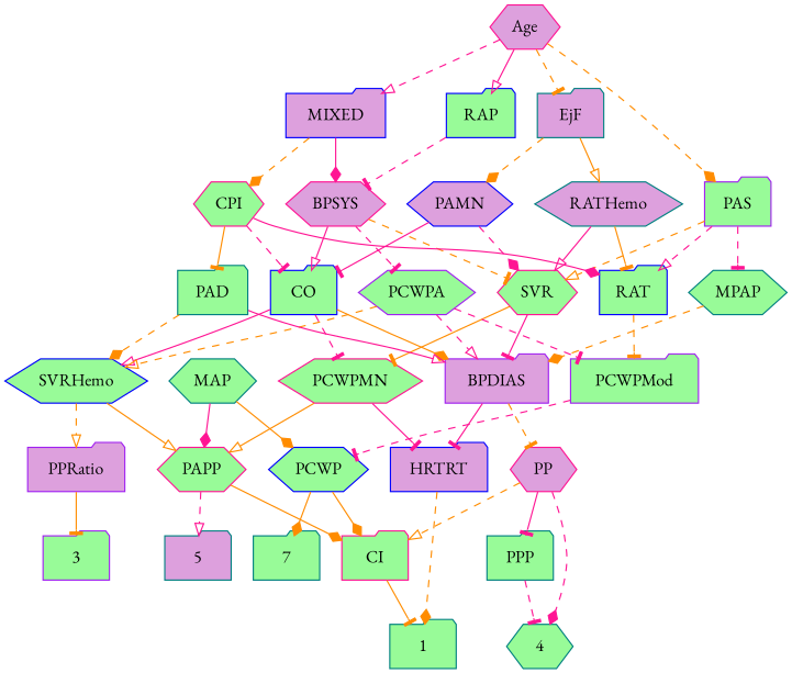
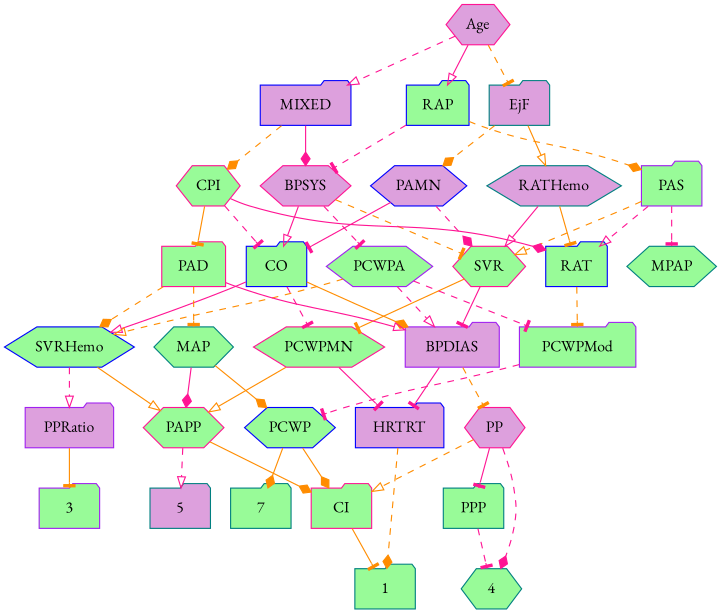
  strict digraph {
    fontname="EB Garamond"
    node [color=teal fillcolor=palegreen fontname="EB Garamond" shape=folder style=filled]
    edge [arrowhead=tee color=deeppink fontname="EB Garamond" style=dashed]
    1 [height=0.5 width=0.75]
    n2 [height=0.5 label=7 width=0.75]
    3 [color=purple height=0.5 width=0.75]
    4 [height=0.5 shape=hexagon width=0.75]
    5 [fillcolor=plum height=0.5 width=0.75]
    Age [color=deeppink fillcolor=plum height=0.5 shape=hexagon width=0.75]
    EjF [fillcolor=plum height=0.5 width=0.75]
    RAP [color=blue height=0.5 width=0.77632]
    MIXED [color=blue fillcolor=plum height=0.5 width=1.1193]
    PAMN [color=blue fillcolor=plum height=0.5 shape=hexagon width=1.011]
    RATHemo [fillcolor=plum height=0.5 shape=hexagon width=1.3721]
    BPSYS [color=deeppink fillcolor=plum height=0.5 shape=hexagon width=1.0471]
    PAS [color=purple height=0.5 width=0.75]
    CPI [color=deeppink height=0.5 shape=hexagon width=0.75]
    CO [color=blue height=0.5 width=0.75]
    SVR [color=deeppink height=0.5 shape=hexagon width=0.77632]
    RAT [color=blue height=0.5 width=0.75827]
    PCWPA [color=purple height=0.5 shape=hexagon width=1.1555]
    MPAP [height=0.5 shape=hexagon width=0.97491]
-   PAD [height=0.5 width=0.79437]
+   PAD [color=deeppink height=0.5 width=0.79437]
    BPDIAS [color=purple fillcolor=plum height=0.5 width=1.1735]
    SVRHemo [color=blue height=0.5 shape=hexagon width=1.3902]
    PCWPMN [color=deeppink height=0.5 shape=hexagon width=1.3902]
    PCWPMod [color=purple height=0.5 width=1.4443]
    MAP [height=0.5 shape=hexagon width=0.84854]
    HRTRT [color=blue fillcolor=plum height=0.5 width=1.1013]
    PP [color=deeppink fillcolor=plum height=0.5 shape=hexagon width=0.75]
    CI [color=deeppink height=0.5 width=0.75]
    PPP [height=0.5 width=0.75]
    PAPP [color=deeppink height=0.5 shape=hexagon width=0.88464]
    PPRatio [color=purple fillcolor=plum height=0.5 width=1.1013]
    PCWP [color=blue height=0.5 shape=hexagon width=0.97491]
    Age -> EjF [color=darkorange]
    Age -> RAP [arrowhead=onormal style=solid]
    Age -> MIXED [arrowhead=onormal]
    EjF -> PAMN [arrowhead=diamond color=darkorange]
    EjF -> RATHemo [arrowhead=onormal color=darkorange style=solid]
    RAP -> BPSYS
-   Age -> PAS [arrowhead=diamond color=darkorange]
+   RAP -> PAS [arrowhead=diamond color=darkorange]
    MIXED -> BPSYS [arrowhead=diamond style=solid]
    MIXED -> CPI [arrowhead=diamond color=darkorange]
    PAMN -> CO [style=solid]
    PAMN -> SVR [arrowhead=diamond]
    RATHemo -> SVR [arrowhead=onormal style=solid]
    RATHemo -> RAT [color=darkorange style=solid]
    BPSYS -> CO [arrowhead=onormal style=solid]
    BPSYS -> SVR [color=darkorange]
    BPSYS -> PCWPA
    PAS -> SVR [arrowhead=onormal color=darkorange]
    PAS -> RAT [arrowhead=onormal]
    PAS -> MPAP
    CPI -> CO
    CPI -> RAT [arrowhead=diamond style=solid]
    CPI -> PAD [color=darkorange style=solid]
    CO -> BPDIAS [arrowhead=diamond color=darkorange style=solid]
    CO -> SVRHemo [arrowhead=onormal style=solid]
    CO -> PCWPMN
    SVR -> BPDIAS [style=solid]
    SVR -> PCWPMN [color=darkorange style=solid]
    RAT -> PCWPMod [color=darkorange]
    PCWPA -> BPDIAS [arrowhead=onormal]
    PCWPA -> SVRHemo [arrowhead=onormal color=darkorange]
    PCWPA -> PCWPMod
-   MPAP -> BPDIAS [arrowhead=diamond color=darkorange]
    PAD -> BPDIAS [arrowhead=onormal style=solid]
    PAD -> SVRHemo [arrowhead=diamond color=darkorange]
+   PAD -> MAP [color=darkorange]
    BPDIAS -> HRTRT [style=solid]
    BPDIAS -> PP [color=darkorange]
    SVRHemo -> PAPP [arrowhead=onormal color=darkorange style=solid]
-   SVRHemo -> PPRatio [arrowhead=onormal color=darkorange]
+   SVRHemo -> PPRatio [arrowhead=onormal]
    PCWPMN -> HRTRT [style=solid]
    PCWPMN -> PAPP [arrowhead=onormal color=darkorange style=solid]
    PCWPMod -> PCWP
    MAP -> PAPP [arrowhead=diamond style=solid]
    MAP -> PCWP [arrowhead=diamond color=darkorange style=solid]
    HRTRT -> 1 [arrowhead=diamond color=darkorange]
    PP -> 4 [arrowhead=diamond]
    PP -> CI [arrowhead=onormal color=darkorange]
    PP -> PPP [style=solid]
    CI -> 1 [color=darkorange style=solid]
    PPP -> 4
    PAPP -> 5 [arrowhead=onormal]
    PAPP -> CI [arrowhead=diamond color=darkorange style=solid]
    PPRatio -> 3 [color=darkorange style=solid]
    PCWP -> n2 [arrowhead=diamond color=darkorange style=solid]
    PCWP -> CI [arrowhead=diamond color=darkorange style=solid]
  }
